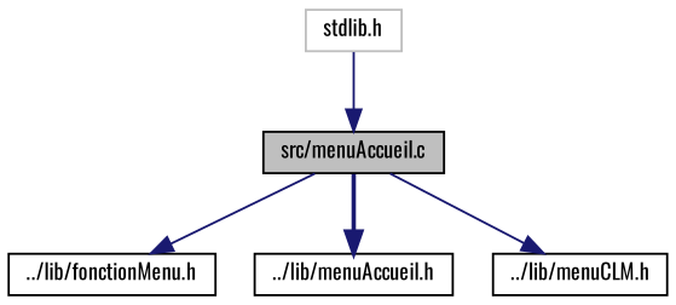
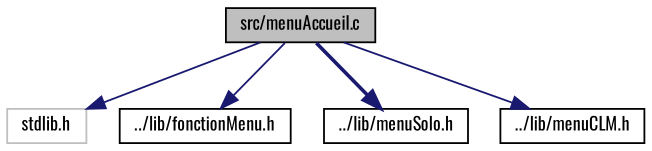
  digraph {
    fontname=Oswald
    node [color=black fillcolor=white fontname=Oswald fontsize=10 shape=record style=filled]
    edge [color=midnightblue fontname=Oswald fontsize=10 labelfontname=Helvetica labelfontsize=10 style=solid]
    n1 [fillcolor=grey75 fontcolor=black height=0.2 label="src/menuAccueil.c" width=0.4]
    n2 [color=grey75 height=0.2 label="stdlib.h" width=0.4]
    n3 [height=0.2 label="../lib/fonctionMenu.h" width=0.4]
-   n4 [height=0.2 label="../lib/menuAccueil.h" width=0.4]
+   n4 [height=0.2 label="../lib/menuSolo.h" width=0.4]
    n5 [height=0.2 label="../lib/menuCLM.h" width=0.4]
-   n2 -> n1
+   n1 -> n2
    n1 -> n3
    n1 -> n4 [style=bold]
    n1 -> n5
  }
